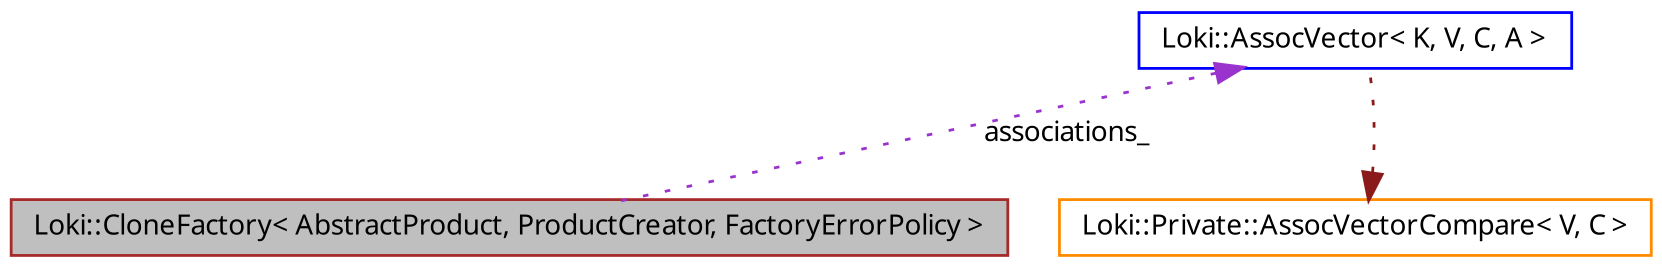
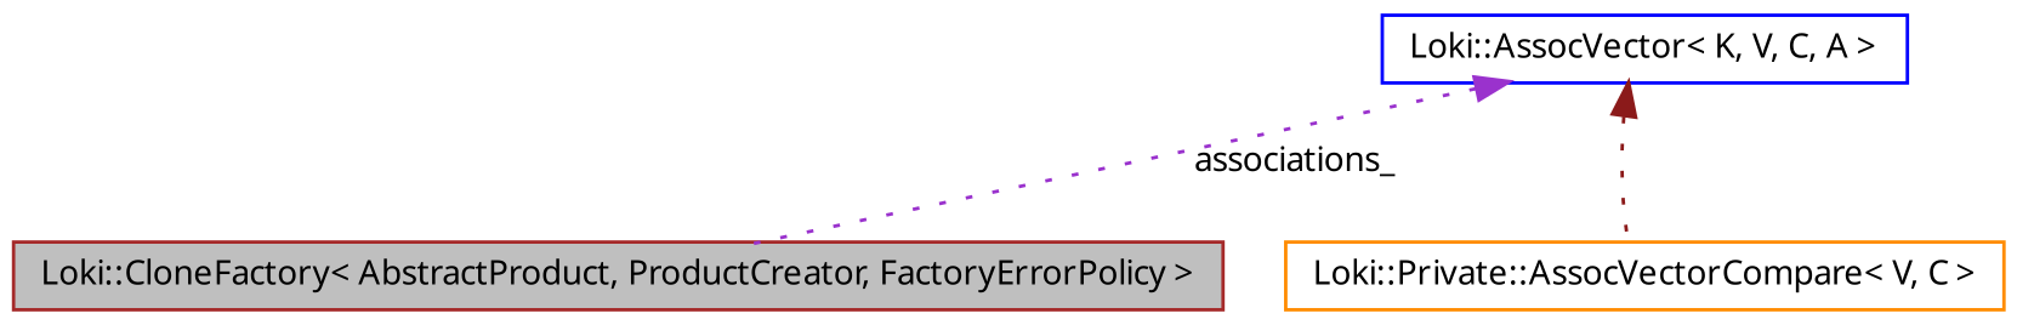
  digraph {
    node [fontname="FreeSans.ttf" fontsize=10 shape=record]
    edge [dir=back fontname="FreeSans.ttf" fontsize=10 labelfontname="FreeSans.ttf" labelfontsize=10 style=dotted]
    n1 [color=brown fillcolor=grey75 fontcolor=black height=0.2 label="Loki::CloneFactory\< AbstractProduct, ProductCreator, FactoryErrorPolicy \>" style=filled width=0.4]
    n2 [color=blue height=0.2 label="Loki::AssocVector\< K, V, C, A \>" width=0.4]
    n3 [color=darkorange height=0.2 label="Loki::Private::AssocVectorCompare\< V, C \>" width=0.4]
    n2 -> n1 [color=darkorchid3 label=associations_]
-   n3 -> n2 [color=firebrick4]
+   n2 -> n3 [color=firebrick4]
  }
